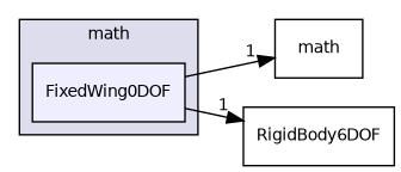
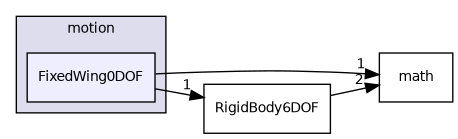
  digraph {
    compound=true
    rankdir=LR
    node [fontname=Helvetica fontsize=10 shape=box]
    edge [headlabel=1 labeldistance=1.5 labelfontname=Helvetica labelfontsize=10]
    n1 [fillcolor="#eeeeff" label=FixedWing0DOF pencolor=black style=filled]
    n2 [label=math]
    n3 [label=RigidBody6DOF]
    subgraph cluster_1 {
      bgcolor="#ddddee"
      fontname=Helvetica
      fontsize=10
-     label=math
+     label=motion
      pencolor=black
      n1
    }
    n1 -> n2
    n1 -> n3
+   n3 -> n2 [headlabel=2]
  }
